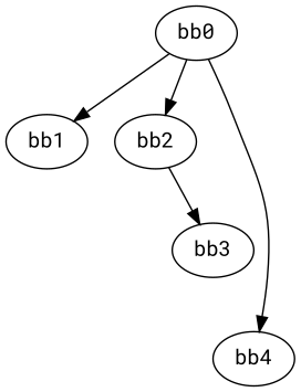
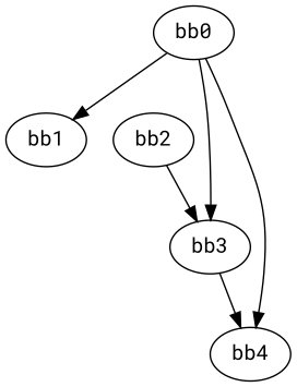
  digraph {
    fontname="Roboto Mono"
    node [fontname="Roboto Mono"]
    edge [fontname="Roboto Mono"]
    n1 [label="bb0\l"]
    n2 [label="bb1\l"]
    n3 [label="bb2\l"]
    n4 [label="bb4\l"]
    n5 [label="bb3\l"]
    n1 -> n2
-   n1 -> n3
+   n1 -> n5
    n1 -> n4
    n3 -> n5
+   n5 -> n4
  }
